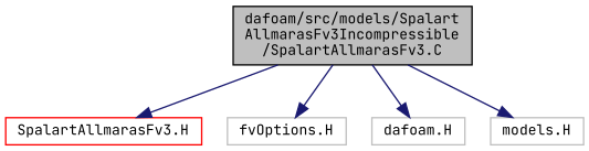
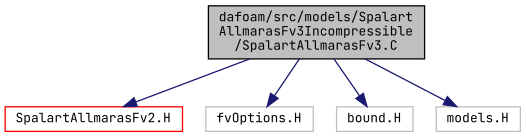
  digraph {
    fontname="JetBrains Mono"
    node [color=grey75 fontname="JetBrains Mono" fontsize=10 shape=record]
    edge [color=midnightblue fontname="JetBrains Mono" fontsize=10 labelfontname=Helvetica labelfontsize=10 style=solid]
    n1 [color=black fillcolor=grey75 fontcolor=black height=0.2 label="dafoam/src/models/Spalart\lAllmarasFv3Incompressible\l/SpalartAllmarasFv3.C" style=filled width=0.4]
-   n2 [color=red height=0.2 label="SpalartAllmarasFv3.H" width=0.4]
+   n2 [color=red height=0.2 label="SpalartAllmarasFv2.H" width=0.4]
    n3 [height=0.2 label="fvOptions.H" width=0.4]
-   n4 [height=0.2 label="dafoam.H" width=0.4]
+   n4 [height=0.2 label="bound.H" width=0.4]
    n5 [height=0.2 label="models.H" width=0.4]
    n1 -> n2
    n1 -> n3
    n1 -> n4
    n1 -> n5
  }
